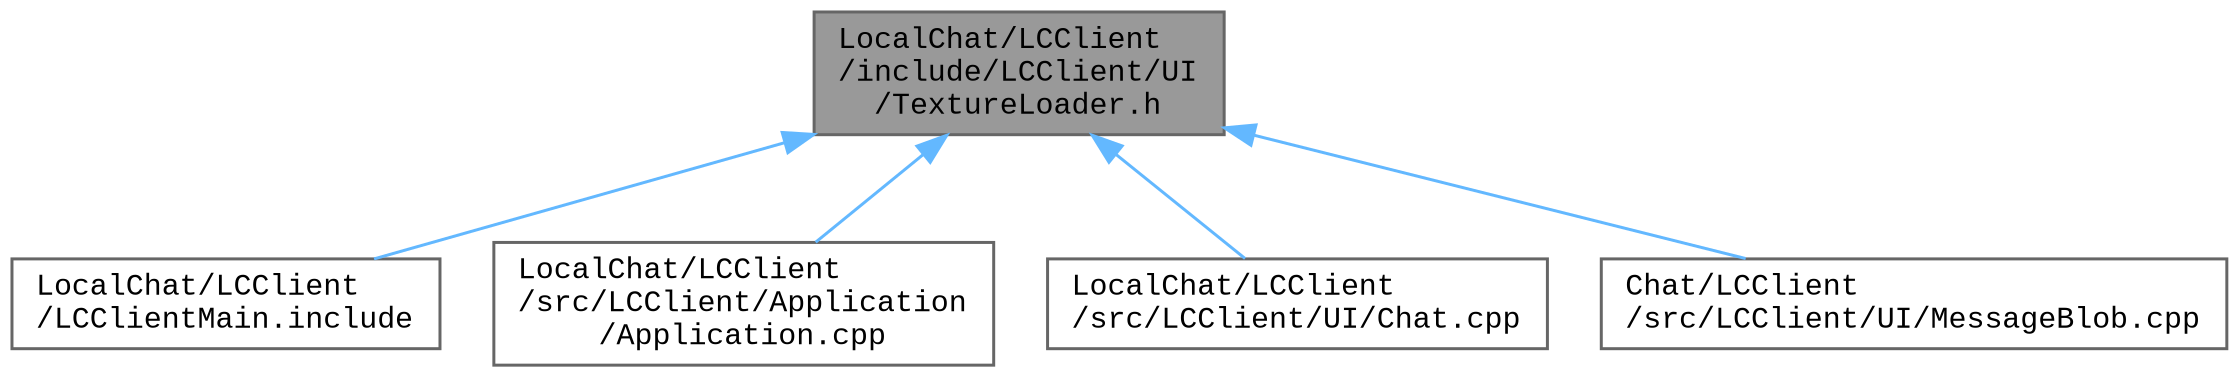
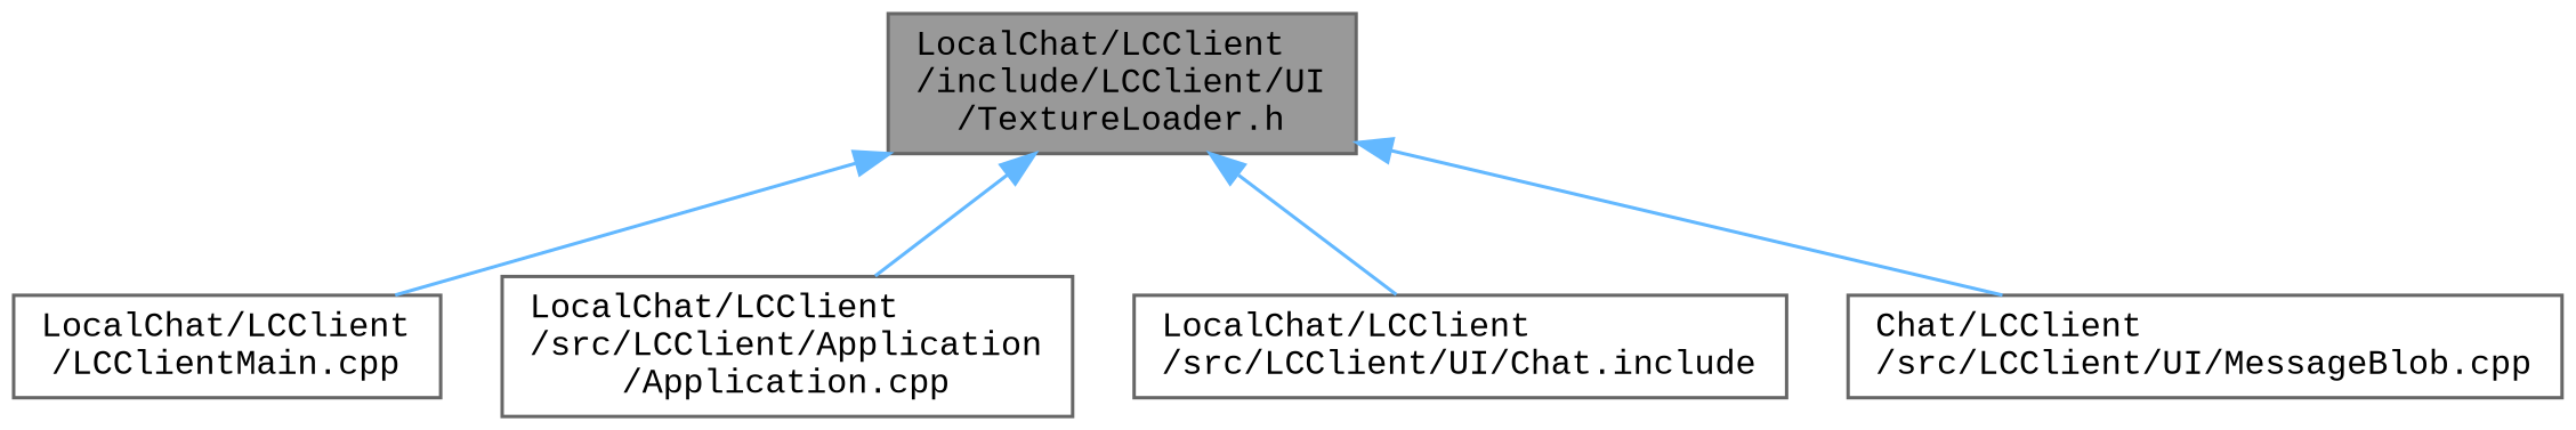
  digraph {
    fontname="Liberation Mono"
    node [color=grey40 fillcolor=white fontname="Liberation Mono" fontsize=10 shape=box style=filled]
    edge [color=steelblue1 dir=back fontname="Liberation Mono" fontsize=10 labelfontname=Helvetica labelfontsize=10 style=solid]
    n1 [color=gray40 fillcolor=grey60 fontcolor=black height=0.2 label="LocalChat/LCClient\l/include/LCClient/UI\l/TextureLoader.h" width=0.4]
-   n2 [height=0.2 label="LocalChat/LCClient\l/LCClientMain.include" width=0.4]
+   n2 [height=0.2 label="LocalChat/LCClient\l/LCClientMain.cpp" width=0.4]
    n3 [height=0.2 label="LocalChat/LCClient\l/src/LCClient/Application\l/Application.cpp" width=0.4]
-   n4 [height=0.2 label="LocalChat/LCClient\l/src/LCClient/UI/Chat.cpp" width=0.4]
+   n4 [height=0.2 label="LocalChat/LCClient\l/src/LCClient/UI/Chat.include" width=0.4]
    n5 [height=0.2 label="Chat/LCClient\l/src/LCClient/UI/MessageBlob.cpp" width=0.4]
    n1 -> n2
    n1 -> n3
    n1 -> n4
    n1 -> n5
  }
